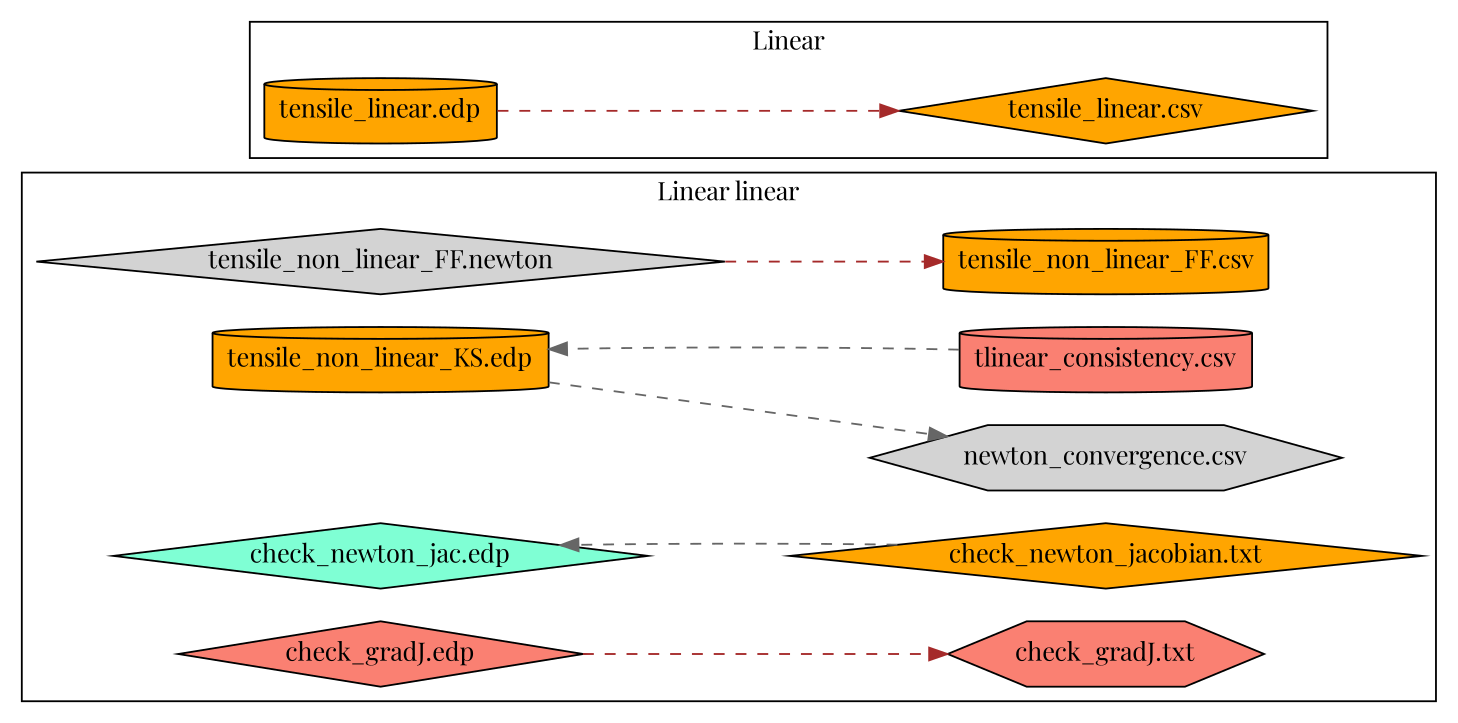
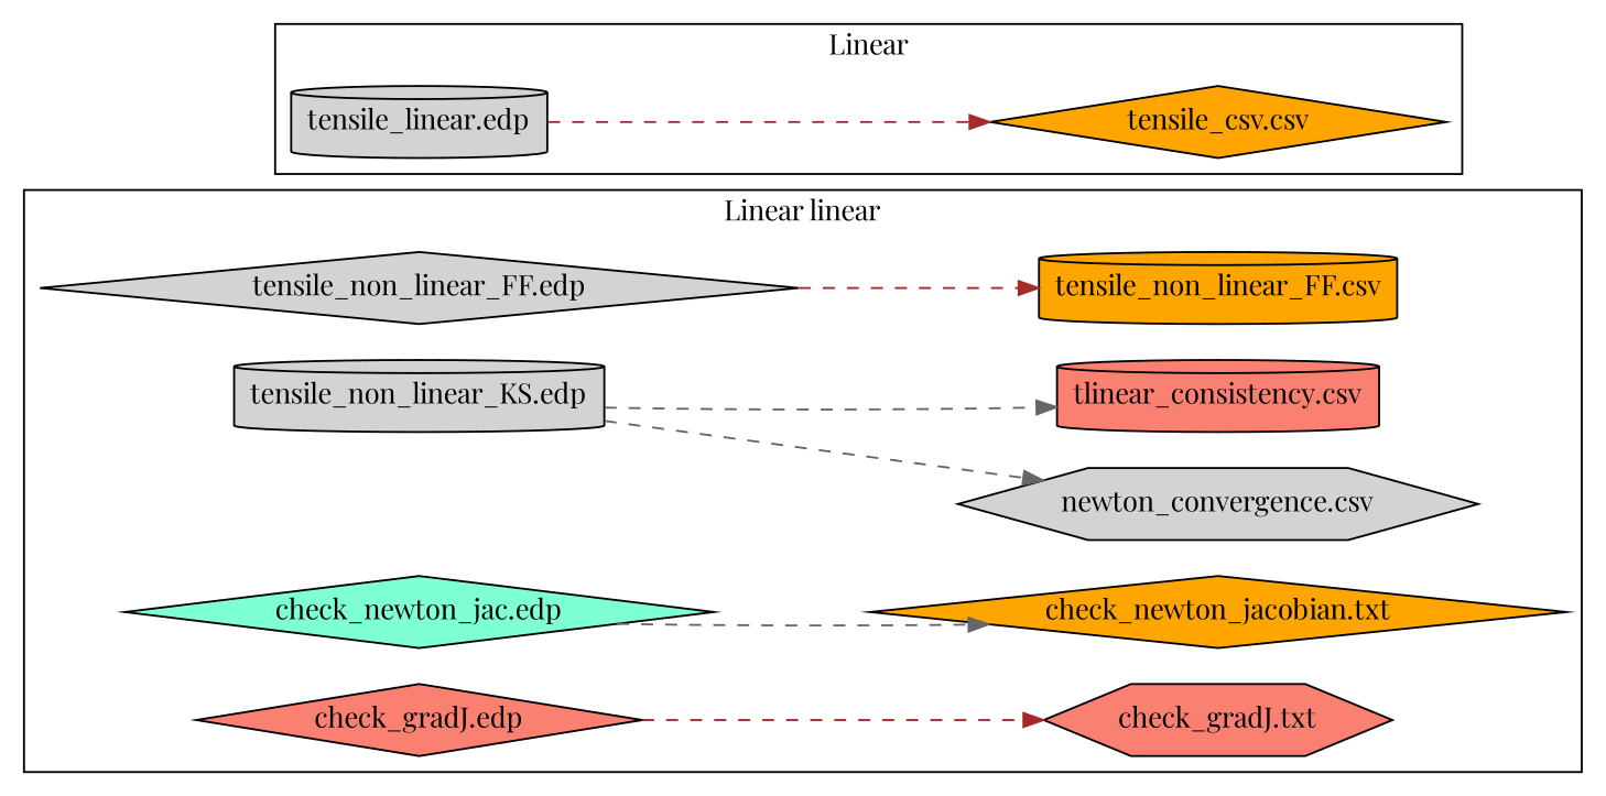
  digraph {
    fontname="Playfair Display"
    rankdir=LR
    node [fillcolor=orange fontname="Playfair Display" shape=diamond style=filled]
    edge [color=brown fontname="Playfair Display" style=dashed]
-   "tensile_non_linear_FF.edp" [fillcolor=lightgrey label="tensile_non_linear_FF.newton"]
+   "tensile_non_linear_FF.edp" [fillcolor=lightgrey]
    "tensile_non_linear_FF.csv" [shape=cylinder]
-   "tensile_non_linear_KS.edp" [shape=cylinder]
+   "tensile_non_linear_KS.edp" [fillcolor=lightgrey shape=cylinder]
    "check_newton_jac.edp" [fillcolor=aquamarine]
    "newton_convergence.csv" [fillcolor=lightgrey shape=hexagon]
    "tlinear_consistency.csv" [fillcolor=salmon shape=cylinder]
    "check_newton_jacobian.txt"
    "check_gradJ.edp" [fillcolor=salmon]
    "check_gradJ.txt" [fillcolor=salmon shape=hexagon]
-   "tensile_linear.edp" [shape=cylinder]
-   "tensile_linear.csv"
+   "tensile_linear.edp" [fillcolor=lightgrey shape=cylinder]
+   "tensile_linear.csv" [label="tensile_csv.csv"]
    subgraph cluster_1 {
      label="Linear linear"
      "tensile_non_linear_FF.edp"
      "tensile_non_linear_FF.csv"
      "tensile_non_linear_KS.edp"
      "check_newton_jac.edp"
      "newton_convergence.csv"
      "tlinear_consistency.csv"
      "check_newton_jacobian.txt"
      "check_gradJ.edp"
      "check_gradJ.txt"
    }
    subgraph cluster_2 {
      label=Linear
      "tensile_linear.edp"
      "tensile_linear.csv"
    }
    "tensile_non_linear_FF.edp" -> "tensile_non_linear_FF.csv"
    "tensile_non_linear_KS.edp" -> "newton_convergence.csv" [color=gray40]
-   "tlinear_consistency.csv" -> "tensile_non_linear_KS.edp" [color=gray40]
-   "check_newton_jacobian.txt" -> "check_newton_jac.edp" [color=gray40]
+   "tensile_non_linear_KS.edp" -> "tlinear_consistency.csv" [color=gray40]
+   "check_newton_jac.edp" -> "check_newton_jacobian.txt" [color=gray40]
    "check_gradJ.edp" -> "check_gradJ.txt"
    "tensile_linear.edp" -> "tensile_linear.csv"
  }
